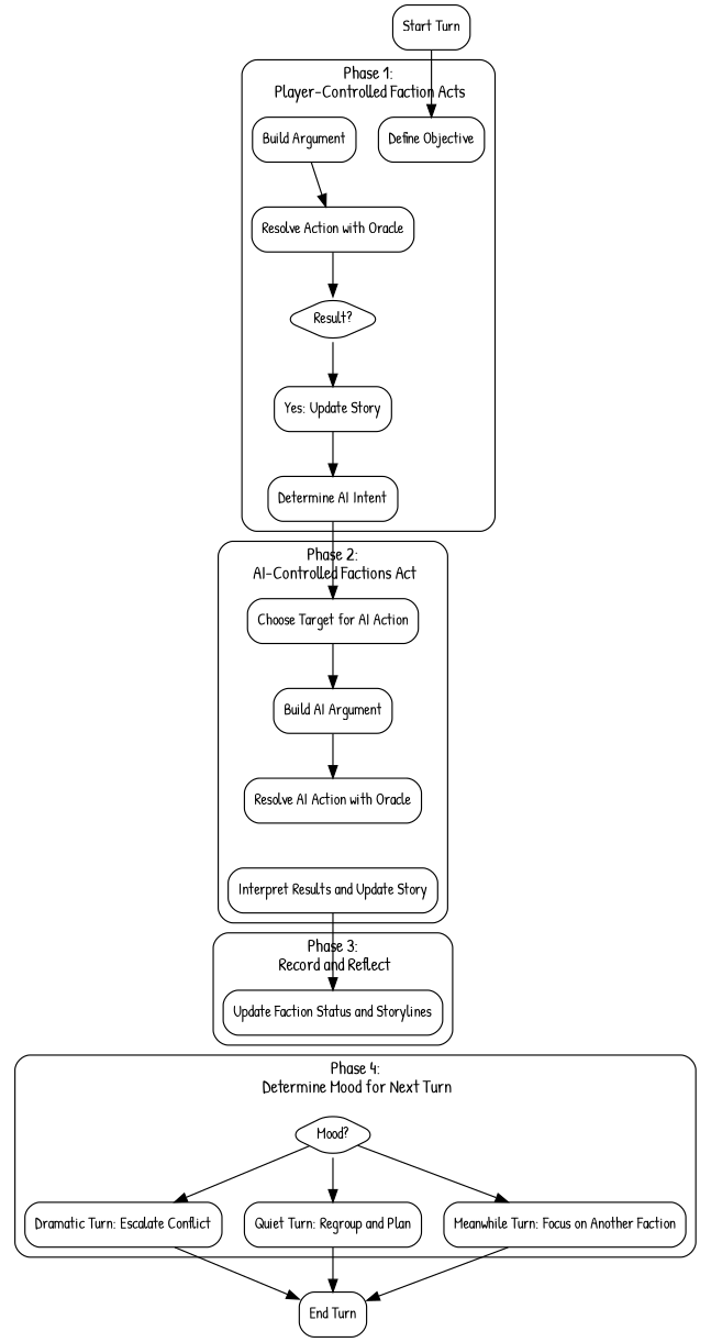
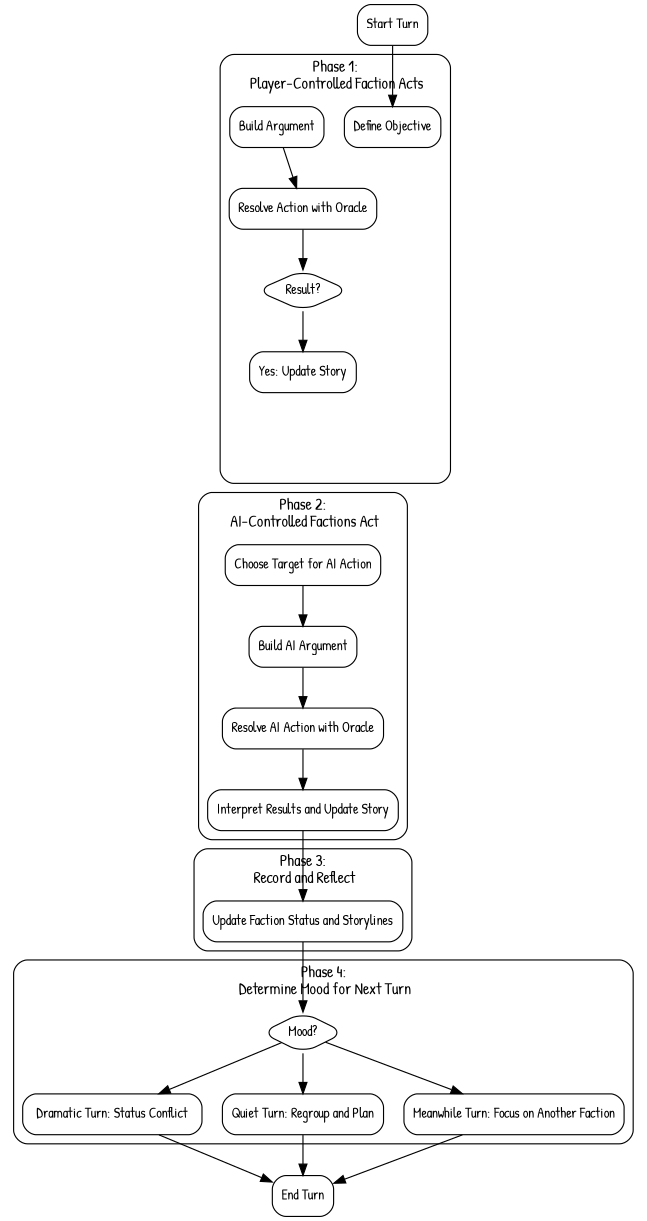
  digraph {
    compound=true
    fontname="Patrick Hand"
    rankdir=TB
    node [fontname="Patrick Hand" fontsize=12 shape=box style=rounded]
    edge [fontname="Patrick Hand"]
    n1 [label="Define Objective"]
    n2 [label="Build Argument"]
    n3 [label="Resolve Action with Oracle"]
    n4 [label="Result?" shape=diamond]
    n5 [label="Yes: Update Story"]
-   n6 [label="Determine AI Intent"]
    n7 [label="Choose Target for AI Action"]
    n8 [label="Build AI Argument"]
    n9 [label="Resolve AI Action with Oracle"]
    n10 [label="Interpret Results and Update Story"]
    n11 [label="Update Faction Status and Storylines"]
    n12 [label="Mood?" shape=diamond]
-   n13 [label="Dramatic Turn: Escalate Conflict"]
+   n13 [label="Dramatic Turn: Status Conflict"]
    n14 [label="Quiet Turn: Regroup and Plan"]
    n15 [label="Meanwhile Turn: Focus on Another Faction"]
    n16 [label="End Turn"]
    n17 [label="Start Turn"]
    subgraph cluster_1 {
      label="Phase 1:\n Player-Controlled Faction Acts"
      style=rounded
      n1
      n2
      n3
      n4
      n5
-     n6
    }
    subgraph cluster_2 {
      label="Phase 2:\n AI-Controlled Factions Act"
      style=rounded
      n7
      n8
      n9
      n10
    }
    subgraph cluster_3 {
      label="Phase 3:\n Record and Reflect"
      style=rounded
      n11
    }
    subgraph cluster_4 {
      label="Phase 4:\n Determine Mood for Next Turn"
      style=rounded
      n12
      n13
      n14
      n15
    }
    n2 -> n3
    n3 -> n4
    n4 -> n5
-   n5 -> n6
-   n6 -> n7
    n7 -> n8
    n8 -> n9
+   n9 -> n10
    n10 -> n11
+   n11 -> n12
    n12 -> n13
    n12 -> n14
    n12 -> n15
    n13 -> n16
    n14 -> n16
    n15 -> n16
    n17 -> n1
  }
